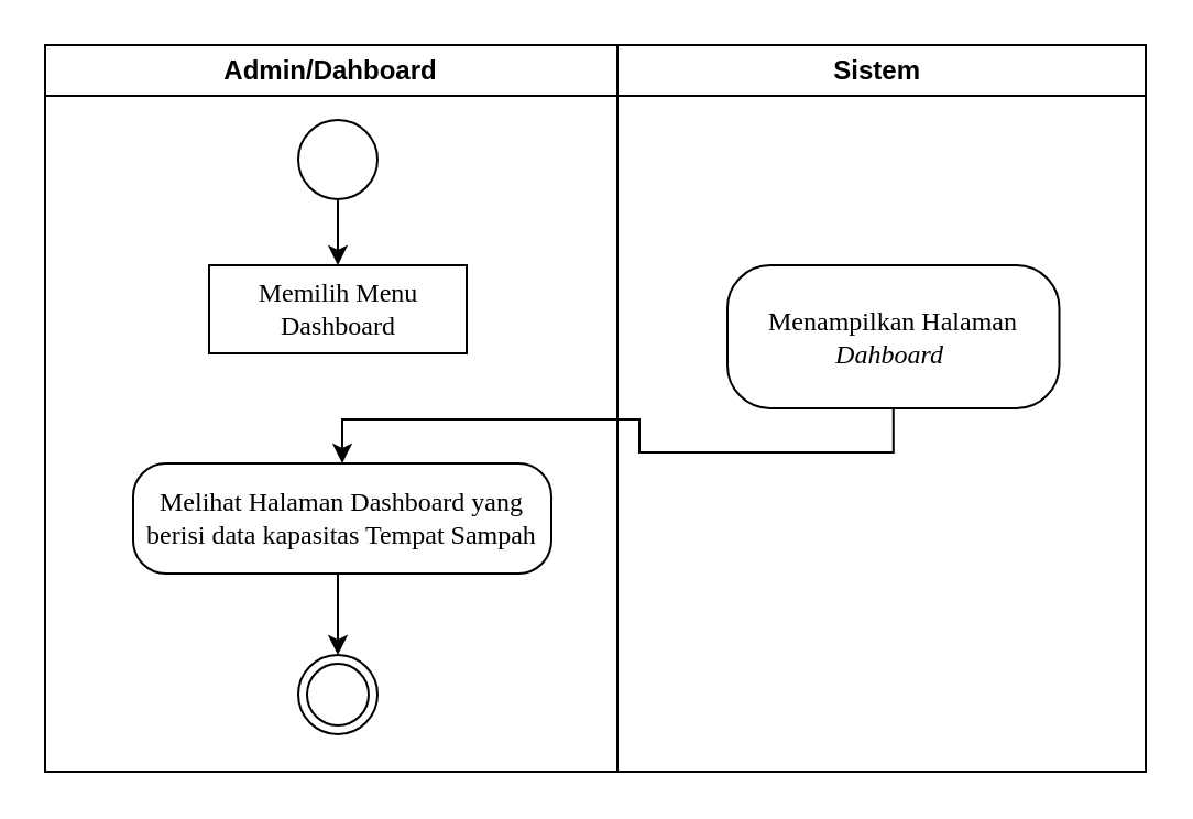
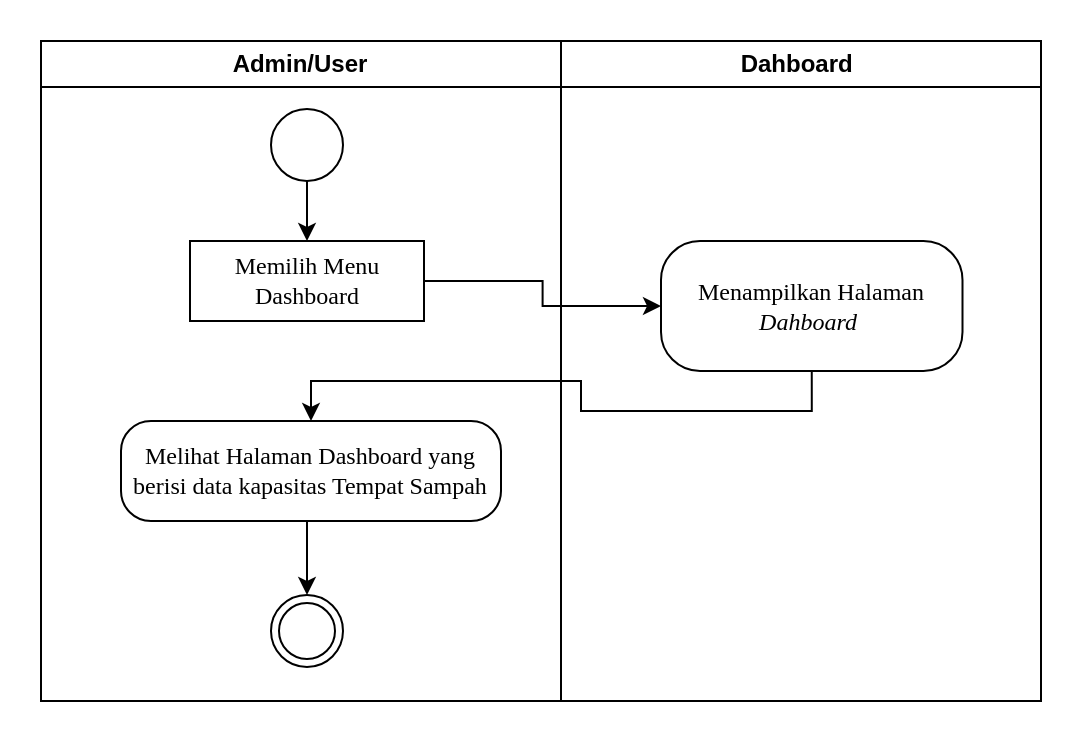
  <mxCell id="0" />
  <mxCell id="1" parent="0" />
- <mxCell id="2" value="Admin/Dahboard" style="swimlane;whiteSpace=wrap;html=1;" parent="1" vertex="1"><mxGeometry x="20" y="20" width="260" height="330" as="geometry" /></mxCell>
+ <mxCell id="2" value="Admin/User" style="swimlane;whiteSpace=wrap;html=1;" parent="1" vertex="1"><mxGeometry x="20" y="20" width="260" height="330" as="geometry" /></mxCell>
  <mxCell id="3" style="edgeStyle=orthogonalEdgeStyle;rounded=0;orthogonalLoop=1;jettySize=auto;html=1;exitX=0.5;exitY=1;exitDx=0;exitDy=0;entryX=0.5;entryY=0;entryDx=0;entryDy=0;" parent="2" source="4" target="5" edge="1"><mxGeometry relative="1" as="geometry" /></mxCell>
  <mxCell id="4" value="" style="ellipse;html=1;" parent="2" vertex="1"><mxGeometry x="115" y="34" width="36" height="36" as="geometry" /></mxCell>
  <mxCell id="5" value="&lt;font style=&quot;font-size: 12px;&quot; face=&quot;Times New Roman&quot;&gt;Memilih Menu Dashboard&lt;/font&gt;" style="whiteSpace=wrap;html=1;arcSize=30;rounded=0;" parent="2" vertex="1"><mxGeometry x="74.5" y="100" width="117" height="40" as="geometry" /></mxCell>
  <mxCell id="6" value="" style="ellipse;html=1;shape=endState;" parent="2" vertex="1"><mxGeometry x="115" y="277" width="36" height="36" as="geometry" /></mxCell>
  <mxCell id="7" style="edgeStyle=orthogonalEdgeStyle;rounded=0;orthogonalLoop=1;jettySize=auto;html=1;exitX=0.5;exitY=1;exitDx=0;exitDy=0;entryX=0.5;entryY=0;entryDx=0;entryDy=0;" edge="1" parent="2" source="8" target="6"><mxGeometry relative="1" as="geometry" /></mxCell>
  <mxCell id="8" value="&lt;font face=&quot;Times New Roman&quot;&gt;Melihat Halaman Dashboard yang berisi data kapasitas Tempat Sampah&lt;/font&gt;" style="rounded=1;whiteSpace=wrap;html=1;arcSize=30;" vertex="1" parent="2"><mxGeometry x="40" y="190" width="190" height="50" as="geometry" /></mxCell>
- <mxCell id="9" value="Sistem&amp;nbsp;" style="swimlane;whiteSpace=wrap;html=1;" parent="1" vertex="1"><mxGeometry x="280" y="20" width="240" height="330" as="geometry" /></mxCell>
+ <mxCell id="9" value="Dahboard&amp;nbsp;" style="swimlane;whiteSpace=wrap;html=1;" parent="1" vertex="1"><mxGeometry x="280" y="20" width="240" height="330" as="geometry" /></mxCell>
  <mxCell id="10" value="&lt;font face=&quot;Times New Roman&quot;&gt;Menampilkan Halaman &lt;i&gt;Dahboard&lt;/i&gt;&amp;nbsp;&lt;/font&gt;" style="rounded=1;whiteSpace=wrap;html=1;arcSize=30;" parent="9" vertex="1"><mxGeometry x="50" y="100" width="150.75" height="65" as="geometry" /></mxCell>
+ <mxCell id="11" style="edgeStyle=orthogonalEdgeStyle;rounded=0;orthogonalLoop=1;jettySize=auto;html=1;exitX=1;exitY=0.5;exitDx=0;exitDy=0;entryX=0;entryY=0.5;entryDx=0;entryDy=0;" parent="1" source="5" target="10" edge="1"><mxGeometry relative="1" as="geometry" /></mxCell>
  <mxCell id="12" style="edgeStyle=orthogonalEdgeStyle;rounded=0;orthogonalLoop=1;jettySize=auto;html=1;exitX=0.5;exitY=1;exitDx=0;exitDy=0;entryX=0.5;entryY=0;entryDx=0;entryDy=0;" edge="1" parent="1" source="10" target="8"><mxGeometry relative="1" as="geometry" /></mxCell>
